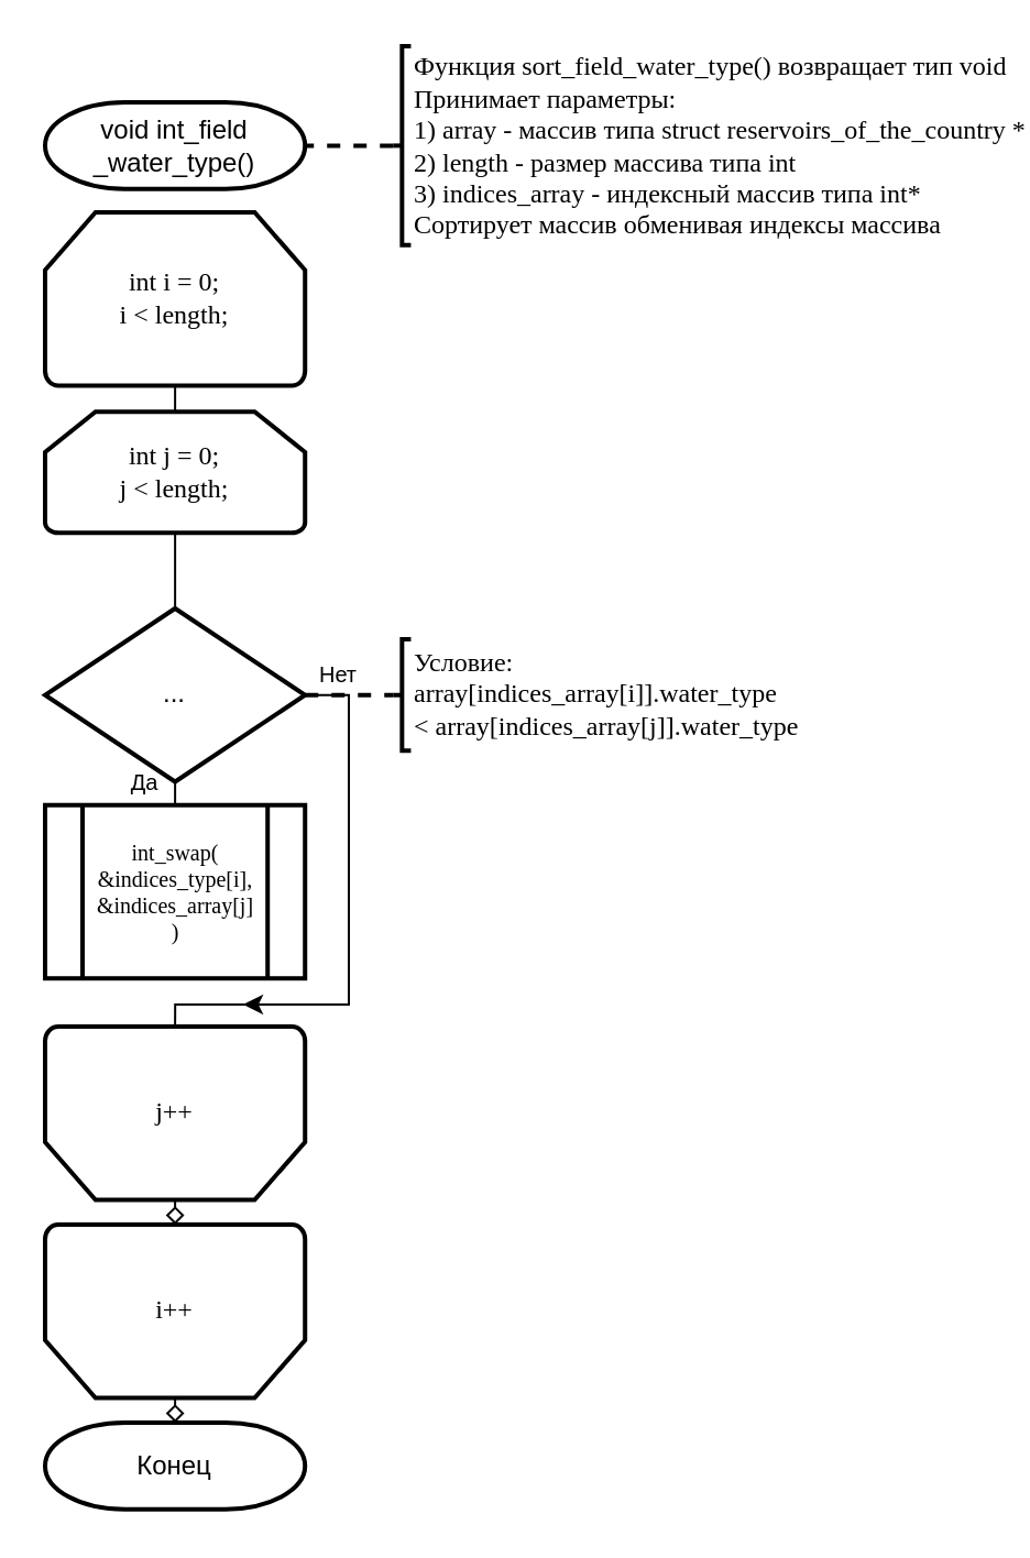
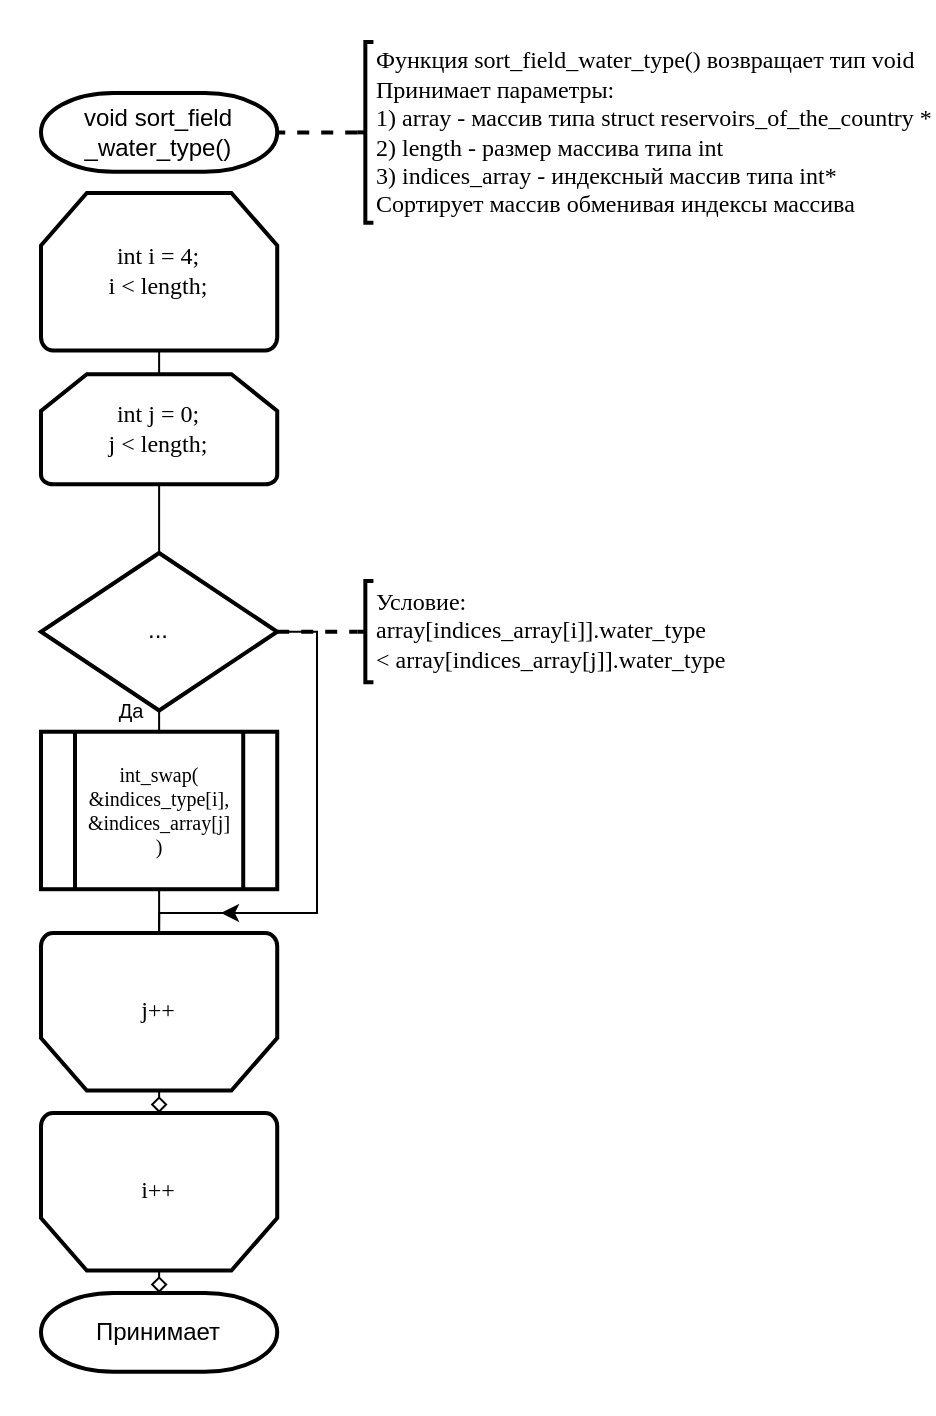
  <mxCell id="0" />
  <mxCell id="1" parent="0" />
- <mxCell id="2" value="void int_field&lt;br&gt;_water_type()" style="strokeWidth=2;html=1;shape=mxgraph.flowchart.terminator;whiteSpace=wrap;" parent="1" vertex="1"><mxGeometry x="20" y="46" width="118.11" height="39.37" as="geometry" /></mxCell>
+ <mxCell id="2" value="void sort_field&lt;br&gt;_water_type()" style="strokeWidth=2;html=1;shape=mxgraph.flowchart.terminator;whiteSpace=wrap;" parent="1" vertex="1"><mxGeometry x="20" y="46" width="118.11" height="39.37" as="geometry" /></mxCell>
  <mxCell id="3" style="edgeStyle=orthogonalEdgeStyle;rounded=0;orthogonalLoop=1;jettySize=auto;html=1;exitX=0.5;exitY=1;exitDx=0;exitDy=0;exitPerimeter=0;entryX=0.5;entryY=0;entryDx=0;entryDy=0;entryPerimeter=0;endArrow=none;endFill=0;strokeWidth=1;" parent="1" source="4" target="6" edge="1"><mxGeometry relative="1" as="geometry" /></mxCell>
- <mxCell id="4" value="int i = 0;&lt;br&gt;i &amp;lt; length;" style="strokeWidth=2;html=1;shape=mxgraph.flowchart.loop_limit;whiteSpace=wrap;fontFamily=Times New Roman;" parent="1" vertex="1"><mxGeometry x="20" y="96" width="118.11" height="78.74" as="geometry" /></mxCell>
+ <mxCell id="4" value="int i = 4;&lt;br&gt;i &amp;lt; length;" style="strokeWidth=2;html=1;shape=mxgraph.flowchart.loop_limit;whiteSpace=wrap;fontFamily=Times New Roman;" parent="1" vertex="1"><mxGeometry x="20" y="96" width="118.11" height="78.74" as="geometry" /></mxCell>
  <mxCell id="5" style="edgeStyle=orthogonalEdgeStyle;rounded=0;orthogonalLoop=1;jettySize=auto;html=1;exitX=0.5;exitY=1;exitDx=0;exitDy=0;exitPerimeter=0;entryX=0.5;entryY=0;entryDx=0;entryDy=0;entryPerimeter=0;endArrow=none;endFill=0;strokeWidth=1;" parent="1" source="6" target="17" edge="1"><mxGeometry relative="1" as="geometry" /></mxCell>
  <mxCell id="6" value="int j = 0;&lt;br&gt;j &amp;lt; length;" style="strokeWidth=2;html=1;shape=mxgraph.flowchart.loop_limit;whiteSpace=wrap;fontFamily=Times New Roman;" parent="1" vertex="1"><mxGeometry x="20" y="186.63" width="118.11" height="55" as="geometry" /></mxCell>
  <mxCell id="7" style="edgeStyle=orthogonalEdgeStyle;rounded=0;orthogonalLoop=1;jettySize=auto;html=1;exitX=0.5;exitY=0;exitDx=0;exitDy=0;exitPerimeter=0;entryX=0.5;entryY=1;entryDx=0;entryDy=0;entryPerimeter=0;endArrow=diamond;endFill=0;strokeWidth=1;" parent="1" source="8" target="10" edge="1"><mxGeometry relative="1" as="geometry" /></mxCell>
  <mxCell id="8" value="j++" style="strokeWidth=2;html=1;shape=mxgraph.flowchart.loop_limit;whiteSpace=wrap;fontFamily=Times New Roman;flipV=1;" parent="1" vertex="1"><mxGeometry x="20" y="466" width="118.11" height="78.74" as="geometry" /></mxCell>
  <mxCell id="9" style="edgeStyle=orthogonalEdgeStyle;rounded=0;orthogonalLoop=1;jettySize=auto;html=1;exitX=0.5;exitY=0;exitDx=0;exitDy=0;exitPerimeter=0;entryX=0.5;entryY=0;entryDx=0;entryDy=0;entryPerimeter=0;endArrow=diamond;endFill=0;strokeWidth=1;" parent="1" source="10" target="18" edge="1"><mxGeometry relative="1" as="geometry" /></mxCell>
  <mxCell id="10" value="i++" style="strokeWidth=2;html=1;shape=mxgraph.flowchart.loop_limit;whiteSpace=wrap;fontFamily=Times New Roman;flipV=1;" parent="1" vertex="1"><mxGeometry x="20" y="556" width="118.11" height="78.74" as="geometry" /></mxCell>
+ <mxCell id="11" style="edgeStyle=orthogonalEdgeStyle;rounded=0;orthogonalLoop=1;jettySize=auto;html=1;exitX=0.5;exitY=1;exitDx=0;exitDy=0;entryX=0.5;entryY=1;entryDx=0;entryDy=0;entryPerimeter=0;endArrow=none;endFill=0;strokeWidth=1;" parent="1" source="12" target="8" edge="1"><mxGeometry relative="1" as="geometry" /></mxCell>
  <mxCell id="12" value="int_swap(&lt;br style=&quot;font-size: 10px&quot;&gt;&amp;amp;indices_type[i], &amp;amp;indices_array[j]&lt;br&gt;)" style="verticalLabelPosition=middle;verticalAlign=middle;html=1;shape=process;whiteSpace=wrap;rounded=0;size=0.14;arcSize=6;fontFamily=Times New Roman;strokeWidth=2;labelPosition=center;align=center;fontSize=10;" parent="1" vertex="1"><mxGeometry x="20" y="365.37" width="118.11" height="78.74" as="geometry" /></mxCell>
  <mxCell id="13" value="Условие:&lt;br&gt;array[indices_array[i]].water_type&lt;br&gt;&amp;lt; array[indices_array[j]].water_type" style="strokeWidth=2;html=1;shape=mxgraph.flowchart.annotation_2;align=left;labelPosition=right;pointerEvents=1;fontFamily=Times New Roman;" parent="1" vertex="1"><mxGeometry x="178.11" y="290.05" width="8.11" height="50.63" as="geometry" /></mxCell>
  <mxCell id="14" style="edgeStyle=orthogonalEdgeStyle;rounded=0;orthogonalLoop=1;jettySize=auto;html=1;exitX=1;exitY=0.5;exitDx=0;exitDy=0;exitPerimeter=0;entryX=0;entryY=0.5;entryDx=0;entryDy=0;entryPerimeter=0;dashed=1;strokeWidth=2;endArrow=none;endFill=0;" parent="1" source="17" target="13" edge="1"><mxGeometry relative="1" as="geometry" /></mxCell>
  <mxCell id="15" style="edgeStyle=orthogonalEdgeStyle;rounded=0;orthogonalLoop=1;jettySize=auto;html=1;exitX=1;exitY=0.5;exitDx=0;exitDy=0;exitPerimeter=0;entryX=0.5;entryY=1;entryDx=0;entryDy=0;entryPerimeter=0;endArrow=none;endFill=0;strokeWidth=1;" parent="1" source="17" target="8" edge="1"><mxGeometry relative="1" as="geometry"><Array as="points"><mxPoint x="158" y="315" /><mxPoint x="158" y="456" /><mxPoint x="79" y="456" /></Array></mxGeometry></mxCell>
  <mxCell id="16" style="edgeStyle=orthogonalEdgeStyle;rounded=0;orthogonalLoop=1;jettySize=auto;html=1;exitX=0.5;exitY=1;exitDx=0;exitDy=0;exitPerimeter=0;entryX=0.5;entryY=0;entryDx=0;entryDy=0;endArrow=none;endFill=0;strokeWidth=1;" parent="1" source="17" target="12" edge="1"><mxGeometry relative="1" as="geometry" /></mxCell>
  <mxCell id="17" value="..." style="strokeWidth=2;html=1;shape=mxgraph.flowchart.decision;whiteSpace=wrap;" parent="1" vertex="1"><mxGeometry x="20" y="276" width="118.11" height="78.74" as="geometry" /></mxCell>
- <mxCell id="18" value="Конец" style="strokeWidth=2;html=1;shape=mxgraph.flowchart.terminator;whiteSpace=wrap;" parent="1" vertex="1"><mxGeometry x="20" y="646" width="118.11" height="39.37" as="geometry" /></mxCell>
+ <mxCell id="18" value="Принимает" style="strokeWidth=2;html=1;shape=mxgraph.flowchart.terminator;whiteSpace=wrap;" parent="1" vertex="1"><mxGeometry x="20" y="646" width="118.11" height="39.37" as="geometry" /></mxCell>
  <mxCell id="19" style="edgeStyle=orthogonalEdgeStyle;rounded=0;orthogonalLoop=1;jettySize=auto;html=1;exitX=0;exitY=0.5;exitDx=0;exitDy=0;exitPerimeter=0;entryX=1;entryY=0.5;entryDx=0;entryDy=0;entryPerimeter=0;endArrow=none;endFill=0;strokeWidth=2;dashed=1;" parent="1" source="20" target="2" edge="1"><mxGeometry relative="1" as="geometry" /></mxCell>
  <mxCell id="20" value="Функция sort_field_water_type() возвращает тип void&lt;br&gt;Принимает параметры:&lt;br&gt;1) array - массив типа&amp;nbsp;struct reservoirs_of_the_country *&lt;br&gt;2)&amp;nbsp;length - размер массива типа int&lt;br&gt;3) indices_array - индексный массив типа&amp;nbsp;int*&lt;br&gt;Сортирует массив обменивая индексы массива" style="strokeWidth=2;html=1;shape=mxgraph.flowchart.annotation_2;align=left;labelPosition=right;pointerEvents=1;fontFamily=Times New Roman;" parent="1" vertex="1"><mxGeometry x="178.11" y="20.53" width="8.11" height="90.31" as="geometry" /></mxCell>
  <mxCell id="21" value="Да" style="text;html=1;align=center;verticalAlign=middle;resizable=0;points=[];autosize=1;fontSize=10;" parent="1" vertex="1"><mxGeometry x="50" y="345.37" width="30" height="20" as="geometry" /></mxCell>
- <mxCell id="22" value="Нет" style="text;html=1;align=center;verticalAlign=middle;resizable=0;points=[];autosize=1;fontSize=10;" parent="1" vertex="1"><mxGeometry x="138.11" y="296" width="30" height="20" as="geometry" /></mxCell>
  <mxCell id="23" value="" style="endArrow=classic;html=1;strokeWidth=1;fontSize=10;" parent="1" edge="1"><mxGeometry width="50" height="50" relative="1" as="geometry"><mxPoint x="150" y="456" as="sourcePoint" /><mxPoint x="110" y="456" as="targetPoint" /></mxGeometry></mxCell>
